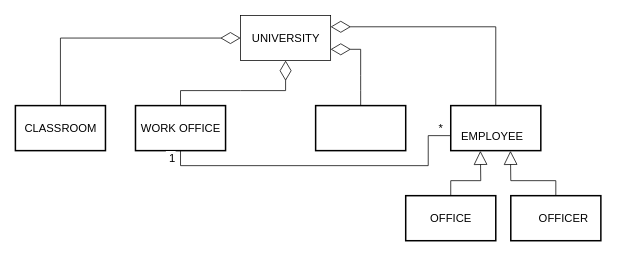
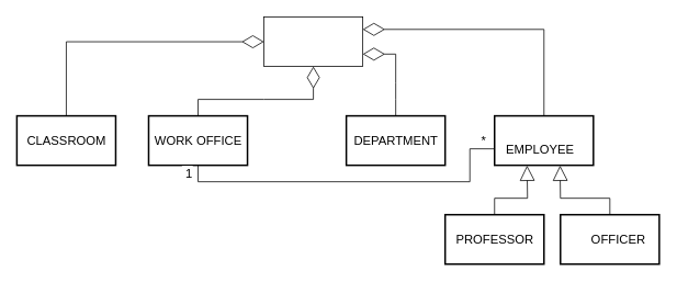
  <mxCell id="0" />
  <mxCell id="1" parent="0" />
  <mxCell id="2" value="" style="rounded=0;whiteSpace=wrap;html=1;" vertex="1" parent="1"><mxGeometry x="320" y="20" width="120" height="60" as="geometry" /></mxCell>
- <mxCell id="3" value="UNIVERSITY" style="text;html=1;resizable=0;autosize=1;align=center;verticalAlign=middle;points=[];fillColor=none;strokeColor=none;rounded=0;strokeWidth=2;perimeterSpacing=0;fontSize=15;" vertex="1" parent="1"><mxGeometry x="325" y="40" width="110" height="20" as="geometry" /></mxCell>
  <mxCell id="4" value="" style="rounded=0;whiteSpace=wrap;html=1;fontSize=15;strokeWidth=2;" vertex="1" parent="1"><mxGeometry x="20" y="140" width="120" height="60" as="geometry" /></mxCell>
  <mxCell id="5" value="CLASSROOM" style="text;html=1;resizable=0;autosize=1;align=center;verticalAlign=middle;points=[];fillColor=none;strokeColor=none;rounded=0;fontSize=15;" vertex="1" parent="1"><mxGeometry x="25" y="160" width="110" height="20" as="geometry" /></mxCell>
  <mxCell id="6" value="" style="rounded=0;whiteSpace=wrap;html=1;fontSize=15;strokeWidth=2;" vertex="1" parent="1"><mxGeometry x="180" y="140" width="120" height="60" as="geometry" /></mxCell>
  <mxCell id="7" value="WORK OFFICE" style="text;html=1;resizable=0;autosize=1;align=center;verticalAlign=middle;points=[];fillColor=none;strokeColor=none;rounded=0;fontSize=15;" vertex="1" parent="1"><mxGeometry x="180" y="160" width="120" height="20" as="geometry" /></mxCell>
  <mxCell id="8" value="" style="rounded=0;whiteSpace=wrap;html=1;fontSize=15;strokeWidth=2;" vertex="1" parent="1"><mxGeometry x="420" y="140" width="120" height="60" as="geometry" /></mxCell>
+ <mxCell id="9" value="DEPARTMENT" style="text;html=1;resizable=0;autosize=1;align=center;verticalAlign=middle;points=[];fillColor=none;strokeColor=none;rounded=0;fontSize=15;" vertex="1" parent="1"><mxGeometry x="420" y="160" width="120" height="20" as="geometry" /></mxCell>
  <mxCell id="10" value="" style="rounded=0;whiteSpace=wrap;html=1;fontSize=15;strokeWidth=2;" vertex="1" parent="1"><mxGeometry x="600" y="140" width="120" height="60" as="geometry" /></mxCell>
  <mxCell id="11" value="EMPLOYEE" style="text;html=1;resizable=0;autosize=1;align=center;verticalAlign=middle;points=[];fillColor=none;strokeColor=none;rounded=0;fontSize=15;" vertex="1" parent="1"><mxGeometry x="605" y="170" width="100" height="20" as="geometry" /></mxCell>
  <mxCell id="12" value="" style="rounded=0;whiteSpace=wrap;html=1;fontSize=15;strokeWidth=2;" vertex="1" parent="1"><mxGeometry x="540" y="260" width="120" height="60" as="geometry" /></mxCell>
  <mxCell id="13" value="" style="rounded=0;whiteSpace=wrap;html=1;fontSize=15;strokeWidth=2;" vertex="1" parent="1"><mxGeometry x="680" y="260" width="120" height="60" as="geometry" /></mxCell>
- <mxCell id="14" value="OFFICE" style="text;html=1;resizable=0;autosize=1;align=center;verticalAlign=middle;points=[];fillColor=none;strokeColor=none;rounded=0;fontSize=15;" vertex="1" parent="1"><mxGeometry x="545" y="280" width="110" height="20" as="geometry" /></mxCell>
+ <mxCell id="14" value="PROFESSOR" style="text;html=1;resizable=0;autosize=1;align=center;verticalAlign=middle;points=[];fillColor=none;strokeColor=none;rounded=0;fontSize=15;" vertex="1" parent="1"><mxGeometry x="545" y="280" width="110" height="20" as="geometry" /></mxCell>
  <mxCell id="15" value="OFFICER" style="text;html=1;resizable=0;autosize=1;align=center;verticalAlign=middle;points=[];fillColor=none;strokeColor=none;rounded=0;fontSize=15;" vertex="1" parent="1"><mxGeometry x="710" y="280" width="80" height="20" as="geometry" /></mxCell>
  <mxCell id="16" value="" style="endArrow=diamondThin;endFill=0;endSize=24;html=1;rounded=0;fontSize=15;entryX=0.5;entryY=1;entryDx=0;entryDy=0;exitX=0.5;exitY=0;exitDx=0;exitDy=0;" edge="1" parent="1" source="6" target="2"><mxGeometry width="160" relative="1" as="geometry"><mxPoint x="370" y="100" as="sourcePoint" /><mxPoint x="530" y="220" as="targetPoint" /><Array as="points"><mxPoint x="240" y="120" /><mxPoint x="320" y="120" /><mxPoint x="380" y="120" /></Array></mxGeometry></mxCell>
  <mxCell id="17" value="" style="endArrow=diamondThin;endFill=0;endSize=24;html=1;rounded=0;fontSize=15;exitX=0.5;exitY=0;exitDx=0;exitDy=0;entryX=1;entryY=0.75;entryDx=0;entryDy=0;" edge="1" parent="1" source="8" target="2"><mxGeometry width="160" relative="1" as="geometry"><mxPoint x="370" y="220" as="sourcePoint" /><mxPoint x="530" y="220" as="targetPoint" /><Array as="points"><mxPoint x="480" y="120" /><mxPoint x="480" y="100" /><mxPoint x="480" y="65" /></Array></mxGeometry></mxCell>
  <mxCell id="18" value="" style="endArrow=diamondThin;endFill=0;endSize=24;html=1;rounded=0;fontSize=15;entryX=0;entryY=0.5;entryDx=0;entryDy=0;exitX=0.5;exitY=0;exitDx=0;exitDy=0;" edge="1" parent="1" source="4" target="2"><mxGeometry width="160" relative="1" as="geometry"><mxPoint x="230" y="150" as="sourcePoint" /><mxPoint x="530" y="220" as="targetPoint" /><Array as="points"><mxPoint x="80" y="50" /></Array></mxGeometry></mxCell>
  <mxCell id="19" value="" style="endArrow=block;endSize=16;endFill=0;html=1;rounded=0;fontSize=15;entryX=0.329;entryY=1.006;entryDx=0;entryDy=0;exitX=0.5;exitY=0;exitDx=0;exitDy=0;entryPerimeter=0;" edge="1" parent="1" source="12" target="10"><mxGeometry width="160" relative="1" as="geometry"><mxPoint x="370" y="250" as="sourcePoint" /><mxPoint x="530" y="250" as="targetPoint" /><Array as="points"><mxPoint x="600" y="240" /><mxPoint x="640" y="240" /></Array></mxGeometry></mxCell>
  <mxCell id="20" value="" style="endArrow=block;endSize=16;endFill=0;html=1;rounded=0;fontSize=15;entryX=0.663;entryY=1.006;entryDx=0;entryDy=0;entryPerimeter=0;exitX=0.5;exitY=0;exitDx=0;exitDy=0;" edge="1" parent="1" source="13" target="10"><mxGeometry width="160" relative="1" as="geometry"><mxPoint x="730" y="250" as="sourcePoint" /><mxPoint x="530" y="250" as="targetPoint" /><Array as="points"><mxPoint x="740" y="240" /><mxPoint x="680" y="240" /></Array></mxGeometry></mxCell>
  <mxCell id="21" value="" style="endArrow=diamondThin;endFill=0;endSize=24;html=1;rounded=0;fontSize=15;entryX=1;entryY=0.25;entryDx=0;entryDy=0;exitX=0.5;exitY=0;exitDx=0;exitDy=0;" edge="1" parent="1" source="10" target="2"><mxGeometry width="160" relative="1" as="geometry"><mxPoint x="370" y="250" as="sourcePoint" /><mxPoint x="530" y="250" as="targetPoint" /><Array as="points"><mxPoint x="660" y="35" /></Array></mxGeometry></mxCell>
  <mxCell id="22" value="" style="endArrow=none;html=1;edgeStyle=orthogonalEdgeStyle;rounded=0;fontSize=15;exitX=0.5;exitY=1;exitDx=0;exitDy=0;entryX=0;entryY=0.667;entryDx=0;entryDy=0;entryPerimeter=0;" edge="1" parent="1" source="6" target="10"><mxGeometry relative="1" as="geometry"><mxPoint x="340" y="220" as="sourcePoint" /><mxPoint x="570" y="220" as="targetPoint" /><Array as="points"><mxPoint x="240" y="220" /><mxPoint x="570" y="220" /><mxPoint x="570" y="180" /></Array></mxGeometry></mxCell>
  <mxCell id="23" value="&amp;nbsp;1" style="edgeLabel;resizable=0;html=1;align=left;verticalAlign=bottom;fontSize=15;strokeWidth=2;" connectable="0" vertex="1" parent="22"><mxGeometry x="-1" relative="1" as="geometry"><mxPoint x="-21" y="20" as="offset" /></mxGeometry></mxCell>
  <mxCell id="24" value="*" style="edgeLabel;resizable=0;html=1;align=right;verticalAlign=bottom;fontSize=15;strokeWidth=2;" connectable="0" vertex="1" parent="22"><mxGeometry x="1" relative="1" as="geometry"><mxPoint x="-10" as="offset" /></mxGeometry></mxCell>
